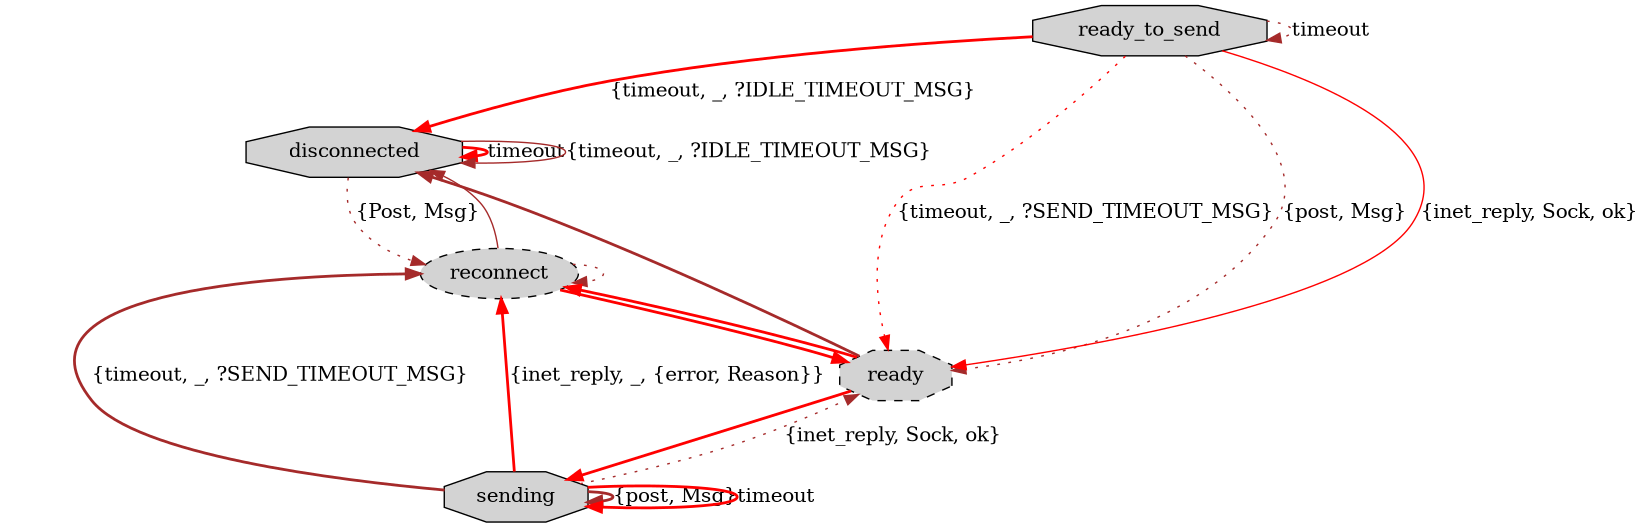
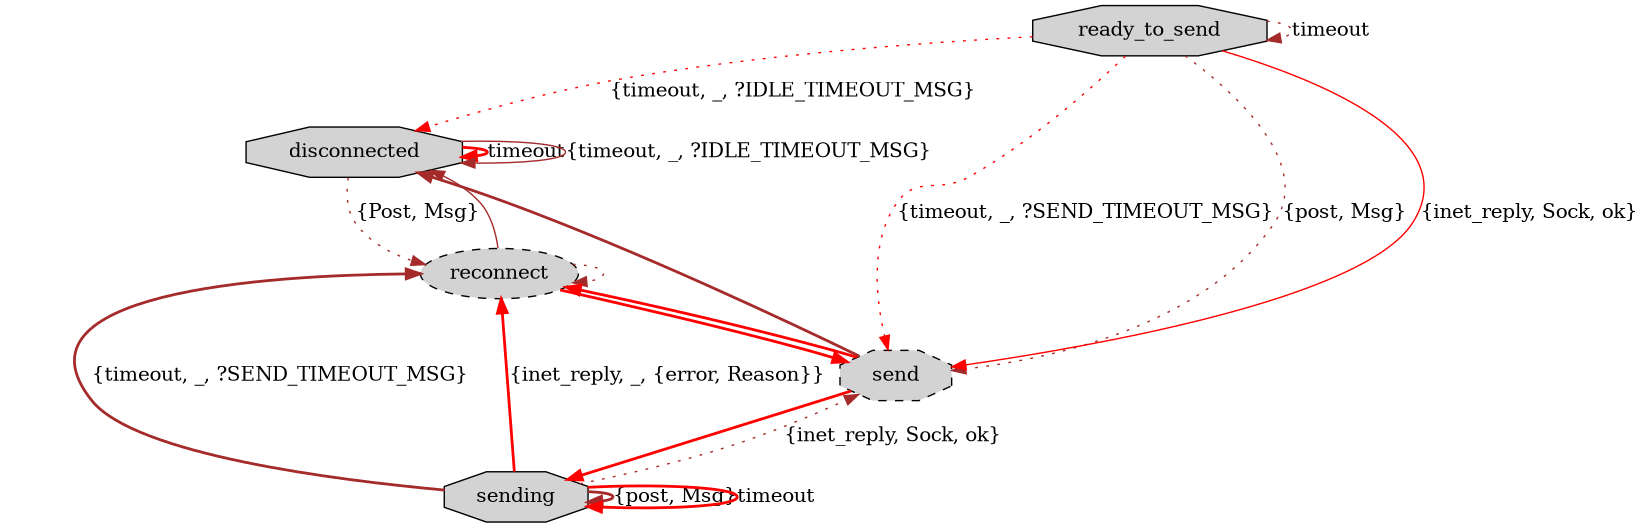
  digraph {
    node [fillcolor=lightgrey shape=octagon style=filled]
    edge [color=brown style=bold]
    disconnected
    reconnect [shape=ellipse style="dashed,filled"]
-   send [style="dashed,filled" label=ready]
+   send [style="dashed,filled"]
    sending
    ready_to_send
    disconnected -> disconnected [color=red label=timeout]
    disconnected -> disconnected [label="{timeout, _, ?IDLE_TIMEOUT_MSG}" style=solid]
    disconnected -> reconnect [label="{Post, Msg}" style=dotted]
    reconnect -> disconnected [style=solid]
    reconnect -> reconnect [style=dotted]
    reconnect -> send [color=red]
    send -> disconnected
    send -> reconnect [color=red]
    send -> sending [color=red]
    sending -> reconnect [label="{timeout, _, ?SEND_TIMEOUT_MSG}"]
    sending -> reconnect [color=red label="{inet_reply, _, {error, Reason}}"]
    sending -> send [label="{inet_reply, Sock, ok}" style=dotted]
    sending -> sending [label="{post, Msg}"]
    sending -> sending [color=red label=timeout]
-   ready_to_send -> disconnected [color=red label="{timeout, _, ?IDLE_TIMEOUT_MSG}"]
+   ready_to_send -> disconnected [color=red label="{timeout, _, ?IDLE_TIMEOUT_MSG}" style=dotted]
    ready_to_send -> send [color=red label="{timeout, _, ?SEND_TIMEOUT_MSG}" style=dotted]
    ready_to_send -> send [label="{post, Msg}" style=dotted]
    ready_to_send -> send [color=red label="{inet_reply, Sock, ok}" style=solid]
    ready_to_send -> ready_to_send [label=timeout style=dotted]
  }
